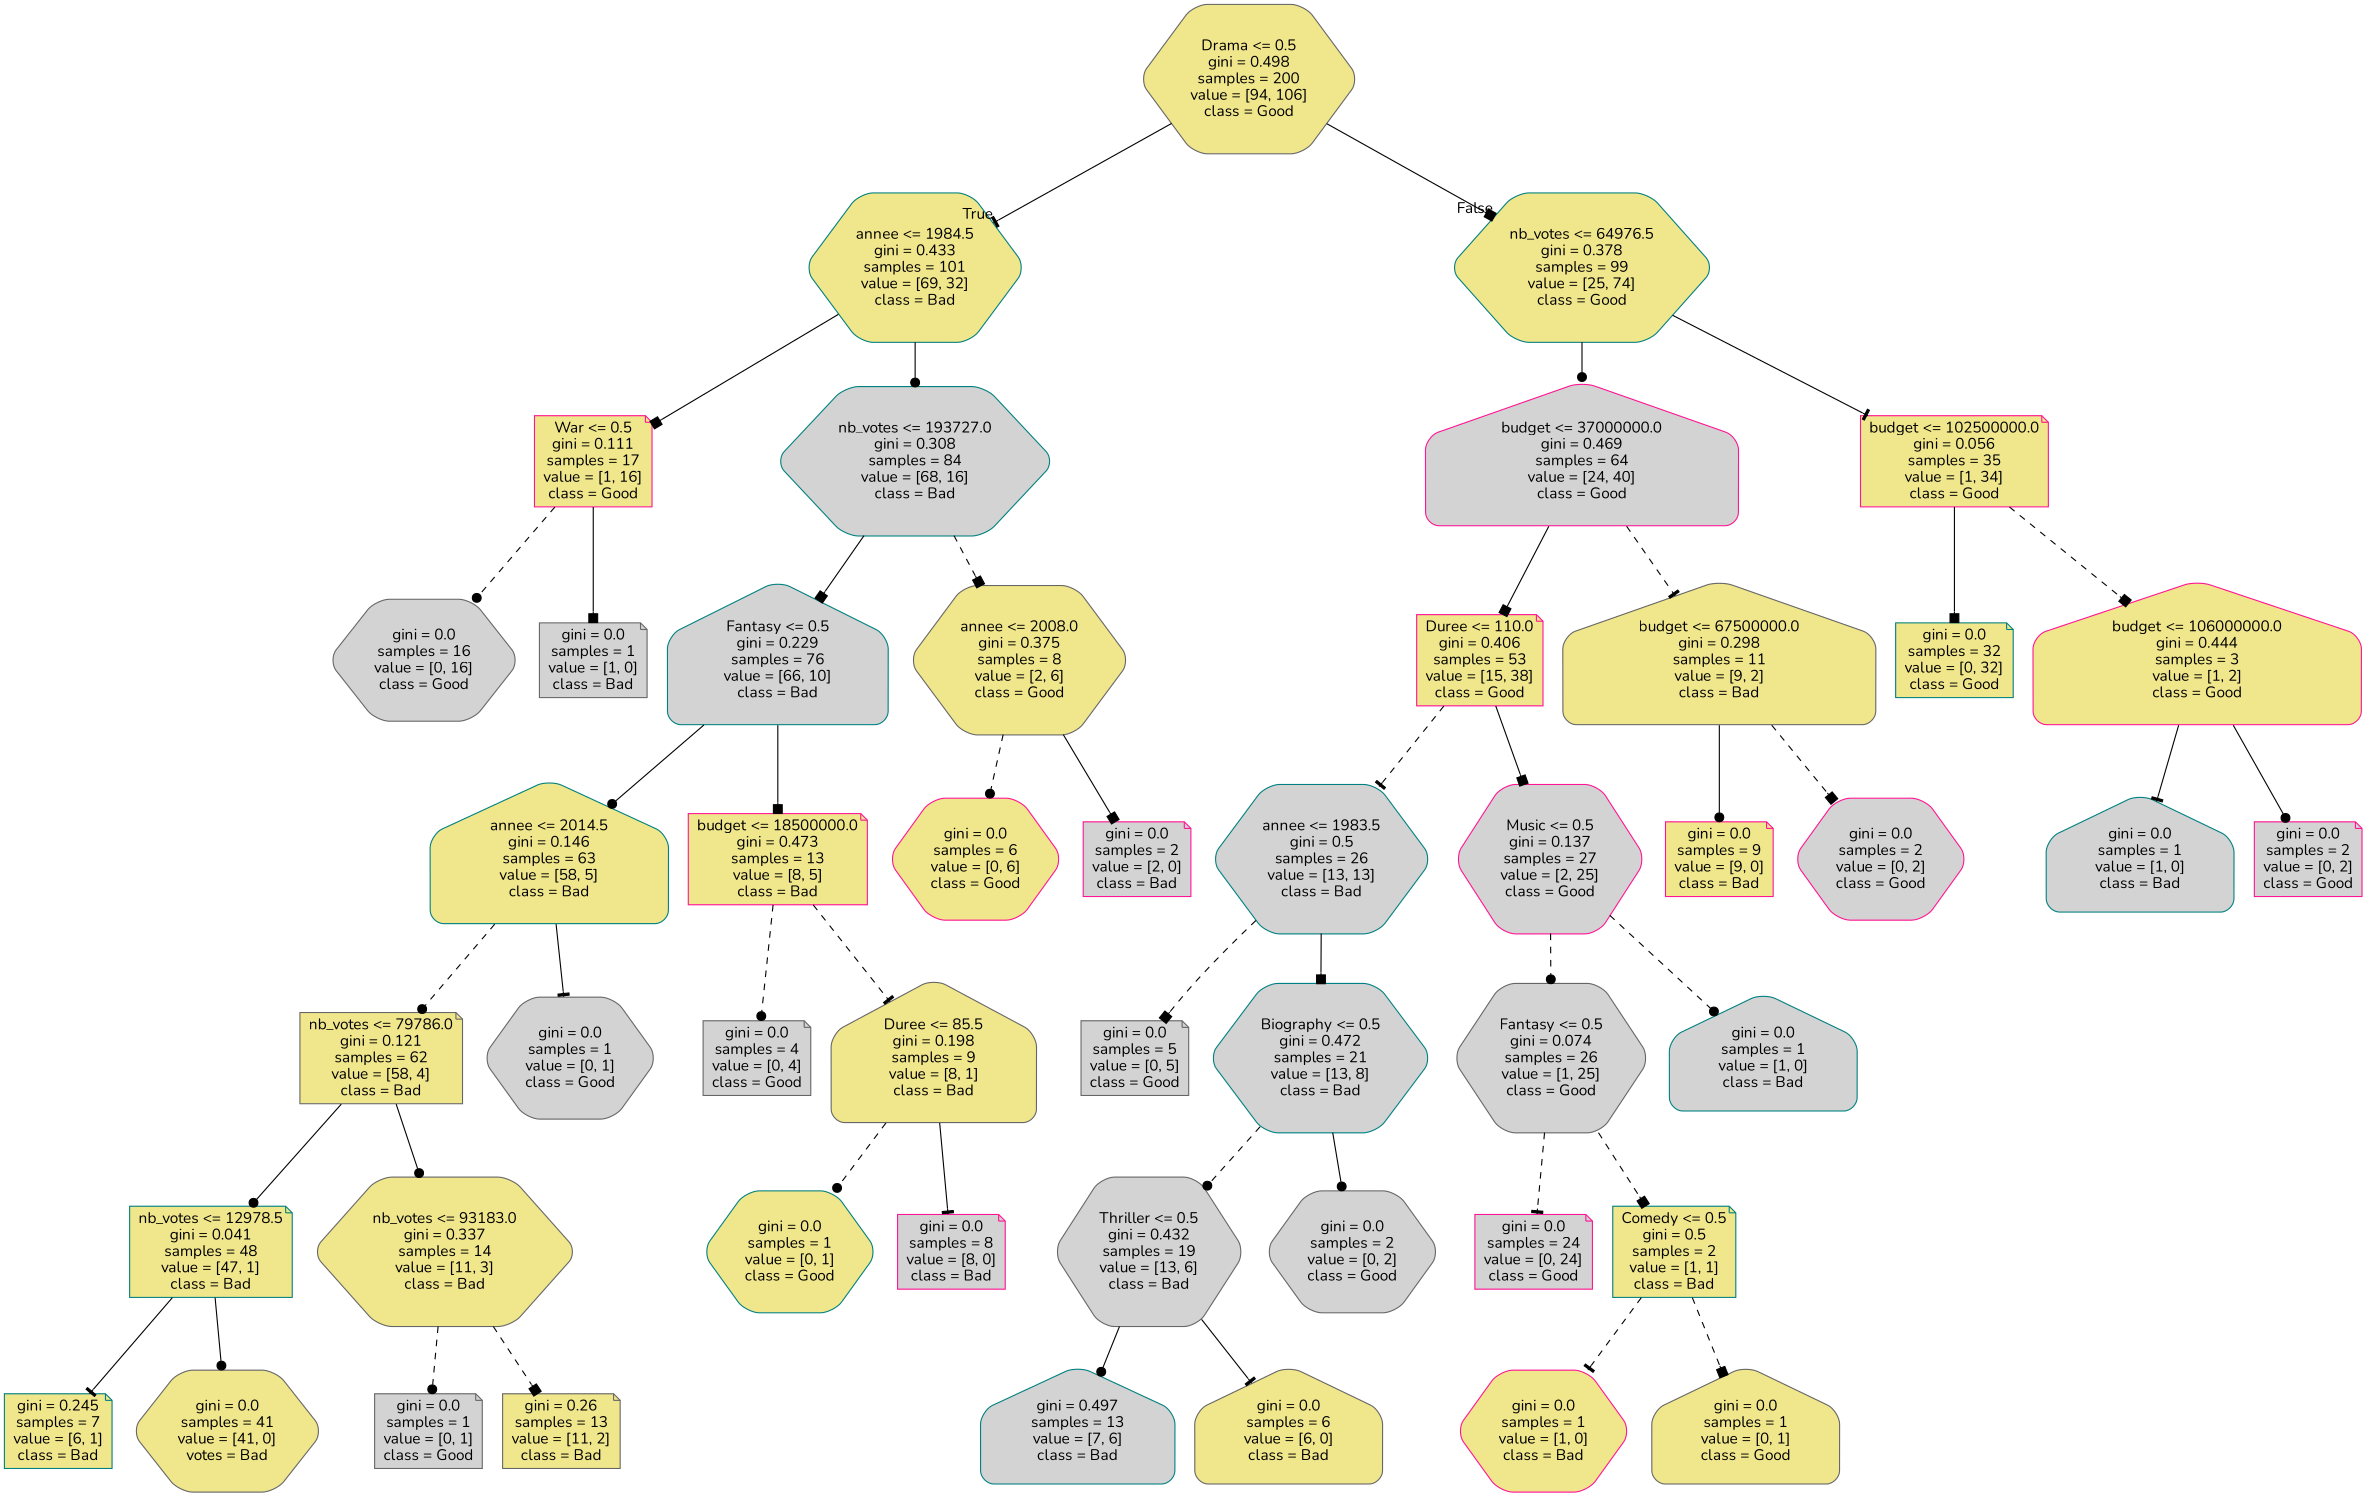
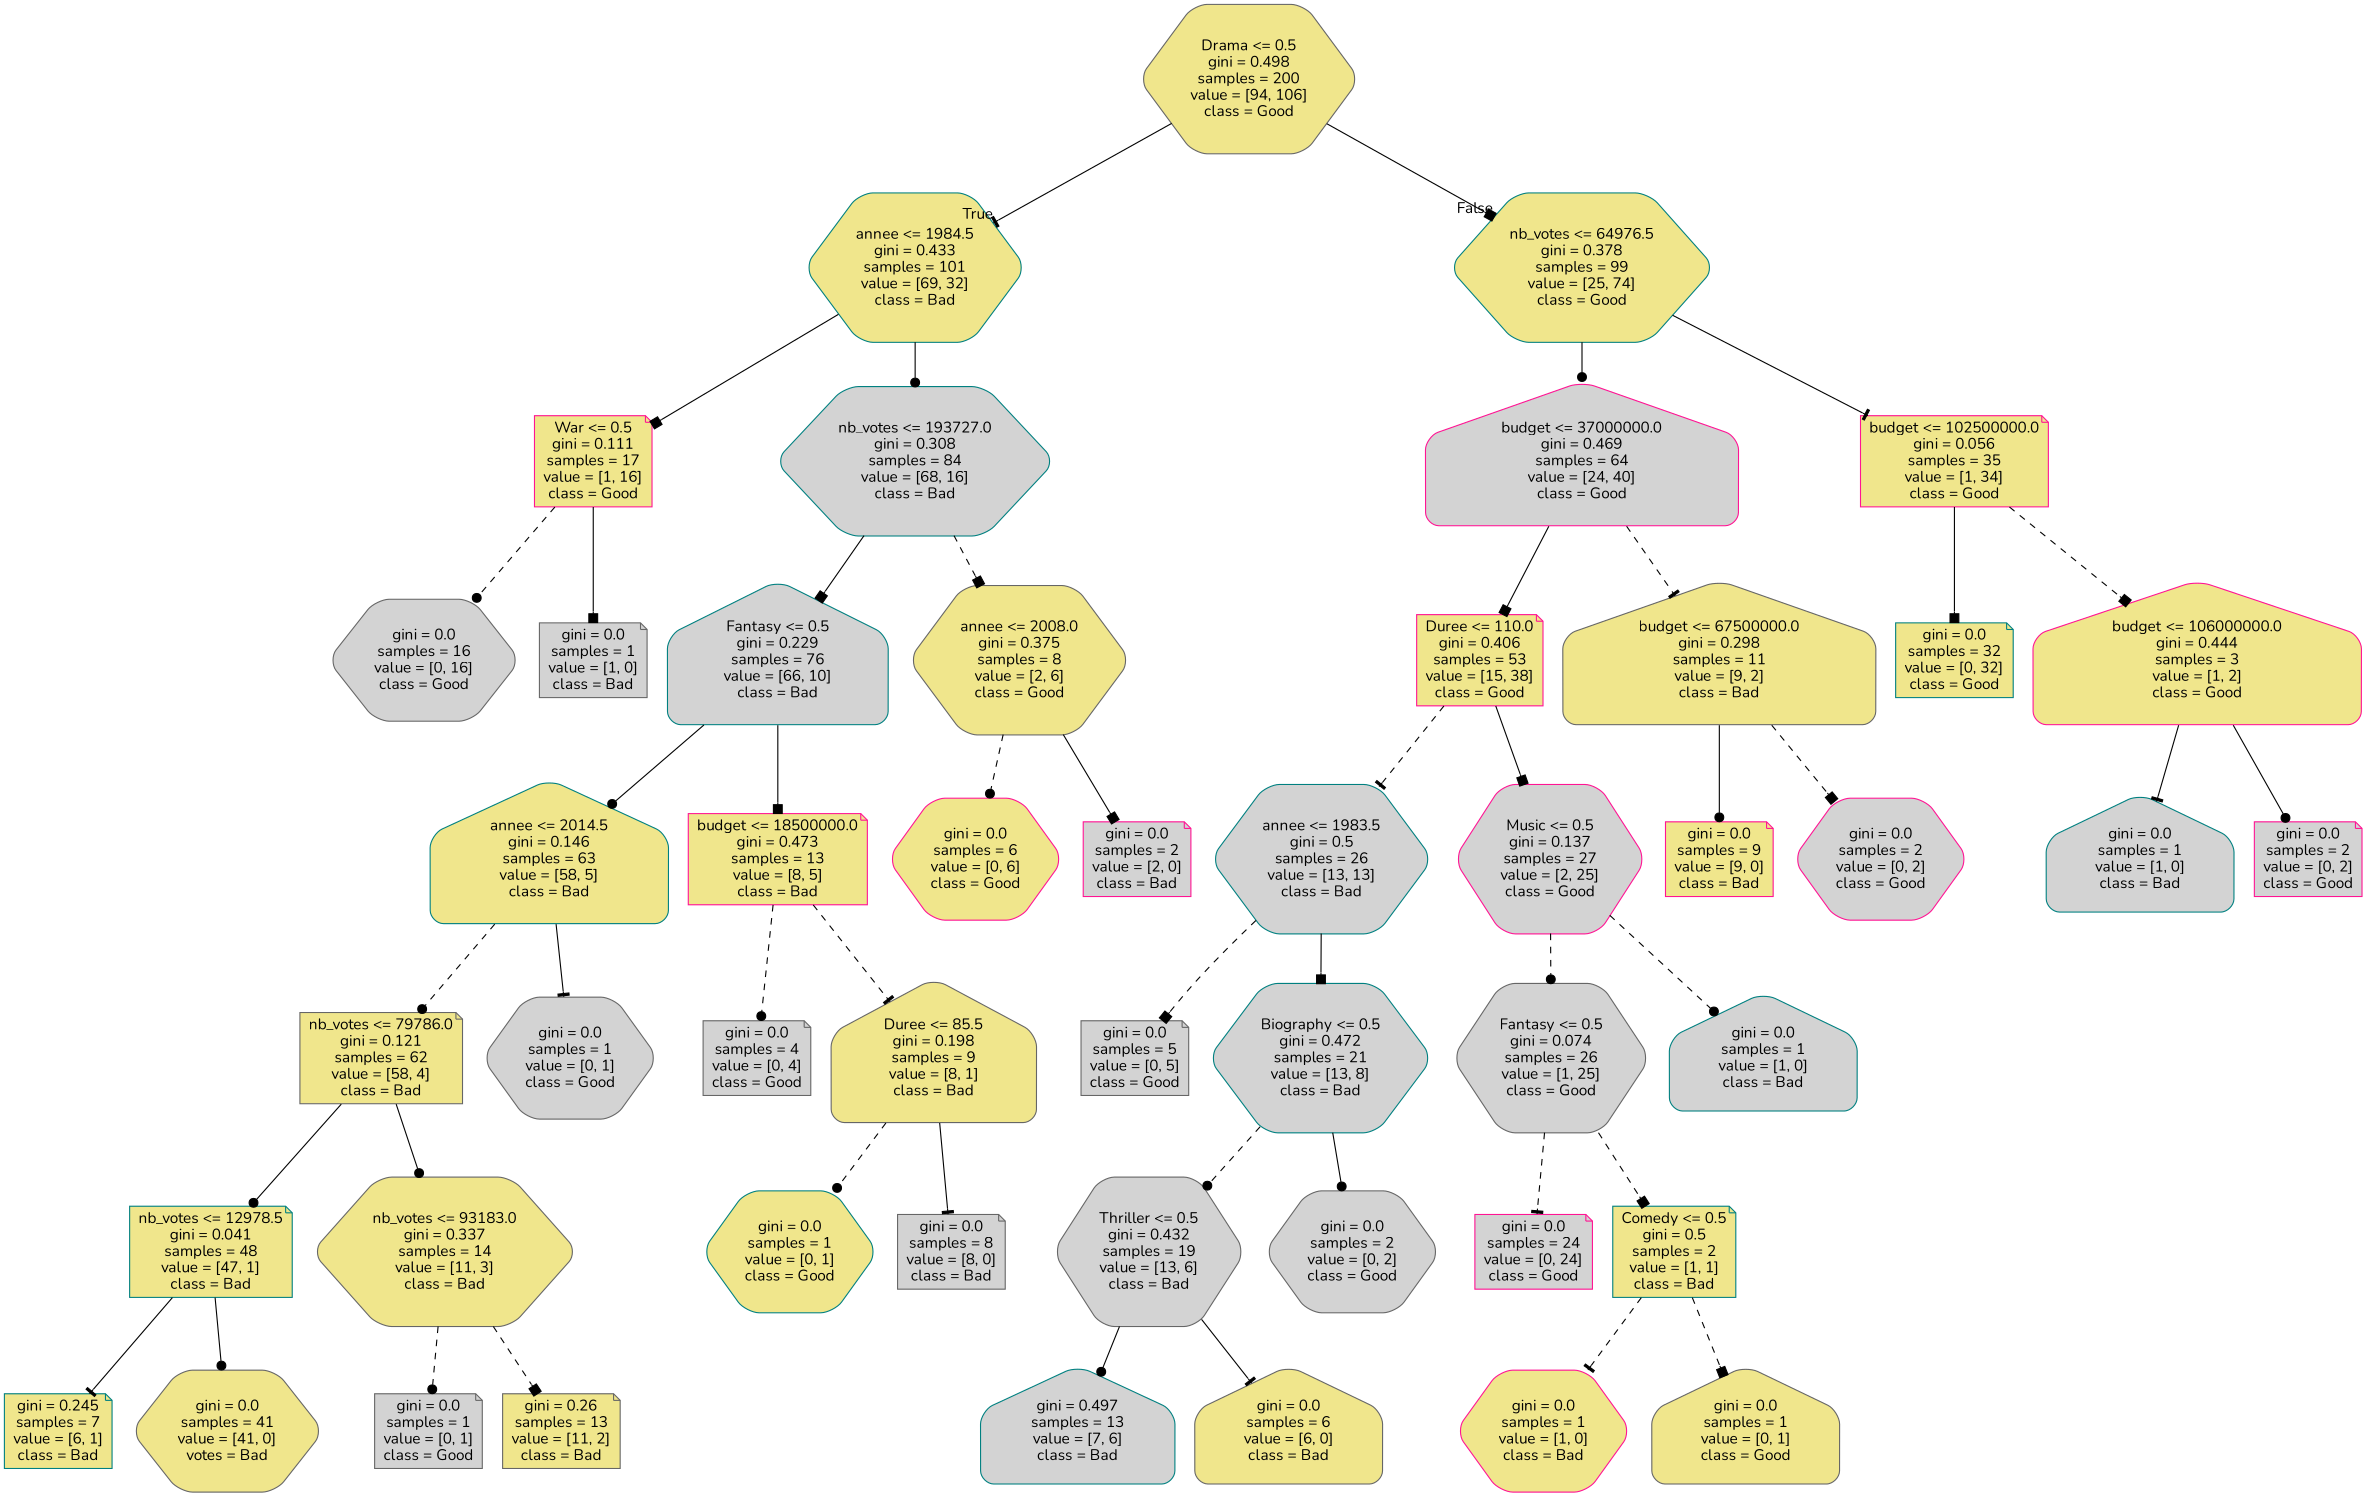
  digraph {
    fontname=Nunito
    node [color=gray40 fillcolor=khaki fontname=Nunito shape=hexagon style="filled, rounded"]
    edge [arrowhead=dot fontname=Nunito style=solid]
    n1 [label="Drama <= 0.5\ngini = 0.498\nsamples = 200\nvalue = [94, 106]\nclass = Good"]
    n2 [color=teal label="annee <= 1984.5\ngini = 0.433\nsamples = 101\nvalue = [69, 32]\nclass = Bad"]
    n3 [color=teal label="nb_votes <= 64976.5\ngini = 0.378\nsamples = 99\nvalue = [25, 74]\nclass = Good"]
    n4 [color=deeppink label="War <= 0.5\ngini = 0.111\nsamples = 17\nvalue = [1, 16]\nclass = Good" shape=note]
    n5 [color=teal fillcolor=lightgrey label="nb_votes <= 193727.0\ngini = 0.308\nsamples = 84\nvalue = [68, 16]\nclass = Bad"]
    n6 [color=deeppink fillcolor=lightgrey label="budget <= 37000000.0\ngini = 0.469\nsamples = 64\nvalue = [24, 40]\nclass = Good" shape=house]
    n7 [color=deeppink label="budget <= 102500000.0\ngini = 0.056\nsamples = 35\nvalue = [1, 34]\nclass = Good" shape=note]
    n8 [fillcolor=lightgrey label="gini = 0.0\nsamples = 16\nvalue = [0, 16]\nclass = Good"]
    n9 [fillcolor=lightgrey label="gini = 0.0\nsamples = 1\nvalue = [1, 0]\nclass = Bad" shape=note]
    n10 [color=teal fillcolor=lightgrey label="Fantasy <= 0.5\ngini = 0.229\nsamples = 76\nvalue = [66, 10]\nclass = Bad" shape=house]
    n11 [label="annee <= 2008.0\ngini = 0.375\nsamples = 8\nvalue = [2, 6]\nclass = Good"]
    n12 [color=teal label="annee <= 2014.5\ngini = 0.146\nsamples = 63\nvalue = [58, 5]\nclass = Bad" shape=house]
    n13 [color=deeppink label="budget <= 18500000.0\ngini = 0.473\nsamples = 13\nvalue = [8, 5]\nclass = Bad" shape=note]
    n14 [color=deeppink label="gini = 0.0\nsamples = 6\nvalue = [0, 6]\nclass = Good"]
    n15 [color=deeppink fillcolor=lightgrey label="gini = 0.0\nsamples = 2\nvalue = [2, 0]\nclass = Bad" shape=note]
    n16 [label="nb_votes <= 79786.0\ngini = 0.121\nsamples = 62\nvalue = [58, 4]\nclass = Bad" shape=note]
    n17 [fillcolor=lightgrey label="gini = 0.0\nsamples = 1\nvalue = [0, 1]\nclass = Good"]
    n18 [fillcolor=lightgrey label="gini = 0.0\nsamples = 4\nvalue = [0, 4]\nclass = Good" shape=note]
    n19 [label="Duree <= 85.5\ngini = 0.198\nsamples = 9\nvalue = [8, 1]\nclass = Bad" shape=house]
    n20 [color=teal label="nb_votes <= 12978.5\ngini = 0.041\nsamples = 48\nvalue = [47, 1]\nclass = Bad" shape=note]
    n21 [label="nb_votes <= 93183.0\ngini = 0.337\nsamples = 14\nvalue = [11, 3]\nclass = Bad"]
    n22 [color=teal label="gini = 0.245\nsamples = 7\nvalue = [6, 1]\nclass = Bad" shape=note]
    n23 [label="gini = 0.0\nsamples = 41\nvalue = [41, 0]\nvotes = Bad"]
    n24 [fillcolor=lightgrey label="gini = 0.0\nsamples = 1\nvalue = [0, 1]\nclass = Good" shape=note]
    n25 [label="gini = 0.26\nsamples = 13\nvalue = [11, 2]\nclass = Bad" shape=note]
    n26 [color=teal label="gini = 0.0\nsamples = 1\nvalue = [0, 1]\nclass = Good"]
-   n27 [color=deeppink fillcolor=lightgrey label="gini = 0.0\nsamples = 8\nvalue = [8, 0]\nclass = Bad" shape=note]
+   n27 [fillcolor=lightgrey label="gini = 0.0\nsamples = 8\nvalue = [8, 0]\nclass = Bad" shape=note]
    n28 [color=deeppink label="Duree <= 110.0\ngini = 0.406\nsamples = 53\nvalue = [15, 38]\nclass = Good" shape=note]
    n29 [label="budget <= 67500000.0\ngini = 0.298\nsamples = 11\nvalue = [9, 2]\nclass = Bad" shape=house]
    n30 [color=teal label="gini = 0.0\nsamples = 32\nvalue = [0, 32]\nclass = Good" shape=note]
    n31 [color=deeppink label="budget <= 106000000.0\ngini = 0.444\nsamples = 3\nvalue = [1, 2]\nclass = Good" shape=house]
    n32 [color=teal fillcolor=lightgrey label="annee <= 1983.5\ngini = 0.5\nsamples = 26\nvalue = [13, 13]\nclass = Bad"]
    n33 [color=deeppink fillcolor=lightgrey label="Music <= 0.5\ngini = 0.137\nsamples = 27\nvalue = [2, 25]\nclass = Good"]
    n34 [color=deeppink label="gini = 0.0\nsamples = 9\nvalue = [9, 0]\nclass = Bad" shape=note]
    n35 [color=deeppink fillcolor=lightgrey label="gini = 0.0\nsamples = 2\nvalue = [0, 2]\nclass = Good"]
    n36 [fillcolor=lightgrey label="gini = 0.0\nsamples = 5\nvalue = [0, 5]\nclass = Good" shape=note]
    n37 [color=teal fillcolor=lightgrey label="Biography <= 0.5\ngini = 0.472\nsamples = 21\nvalue = [13, 8]\nclass = Bad"]
    n38 [fillcolor=lightgrey label="Fantasy <= 0.5\ngini = 0.074\nsamples = 26\nvalue = [1, 25]\nclass = Good"]
    n39 [color=teal fillcolor=lightgrey label="gini = 0.0\nsamples = 1\nvalue = [1, 0]\nclass = Bad" shape=house]
    n40 [fillcolor=lightgrey label="Thriller <= 0.5\ngini = 0.432\nsamples = 19\nvalue = [13, 6]\nclass = Bad"]
    n41 [fillcolor=lightgrey label="gini = 0.0\nsamples = 2\nvalue = [0, 2]\nclass = Good"]
    n42 [color=teal fillcolor=lightgrey label="gini = 0.497\nsamples = 13\nvalue = [7, 6]\nclass = Bad" shape=house]
    n43 [label="gini = 0.0\nsamples = 6\nvalue = [6, 0]\nclass = Bad" shape=house]
    n44 [color=deeppink fillcolor=lightgrey label="gini = 0.0\nsamples = 24\nvalue = [0, 24]\nclass = Good" shape=note]
    n45 [color=teal label="Comedy <= 0.5\ngini = 0.5\nsamples = 2\nvalue = [1, 1]\nclass = Bad" shape=note]
    n46 [color=deeppink label="gini = 0.0\nsamples = 1\nvalue = [1, 0]\nclass = Bad"]
    n47 [label="gini = 0.0\nsamples = 1\nvalue = [0, 1]\nclass = Good" shape=house]
    n48 [color=teal fillcolor=lightgrey label="gini = 0.0\nsamples = 1\nvalue = [1, 0]\nclass = Bad" shape=house]
    n49 [color=deeppink fillcolor=lightgrey label="gini = 0.0\nsamples = 2\nvalue = [0, 2]\nclass = Good" shape=note]
    n1 -> n2 [arrowhead=tee headlabel=True labelangle=45 labeldistance=2.5]
    n1 -> n3 [arrowhead=box headlabel=False labelangle=-45 labeldistance=2.5]
    n2 -> n4 [arrowhead=box]
    n2 -> n5
    n3 -> n6
    n3 -> n7 [arrowhead=tee]
    n4 -> n8 [style=dashed]
    n4 -> n9 [arrowhead=box]
    n5 -> n10 [arrowhead=box]
    n5 -> n11 [arrowhead=box style=dashed]
    n6 -> n28 [arrowhead=box]
    n6 -> n29 [arrowhead=tee style=dashed]
    n7 -> n30 [arrowhead=box]
    n7 -> n31 [arrowhead=box style=dashed]
    n10 -> n12
    n10 -> n13 [arrowhead=box]
    n11 -> n14 [style=dashed]
    n11 -> n15 [arrowhead=box]
    n12 -> n16 [style=dashed]
    n12 -> n17 [arrowhead=tee]
    n13 -> n18 [style=dashed]
    n13 -> n19 [arrowhead=tee style=dashed]
    n16 -> n20
    n16 -> n21
    n19 -> n26 [style=dashed]
    n19 -> n27 [arrowhead=tee]
    n20 -> n22 [arrowhead=tee]
    n20 -> n23
    n21 -> n24 [style=dashed]
    n21 -> n25 [arrowhead=box style=dashed]
    n28 -> n32 [arrowhead=tee style=dashed]
    n28 -> n33 [arrowhead=box]
    n29 -> n34
    n29 -> n35 [arrowhead=box style=dashed]
    n31 -> n48 [arrowhead=tee]
    n31 -> n49
    n32 -> n36 [arrowhead=box style=dashed]
    n32 -> n37 [arrowhead=box]
    n33 -> n38 [style=dashed]
    n33 -> n39 [style=dashed]
    n37 -> n40 [style=dashed]
    n37 -> n41
    n38 -> n44 [arrowhead=tee style=dashed]
    n38 -> n45 [arrowhead=box style=dashed]
    n40 -> n42
    n40 -> n43 [arrowhead=tee]
    n45 -> n46 [arrowhead=tee style=dashed]
    n45 -> n47 [arrowhead=box style=dashed]
  }
